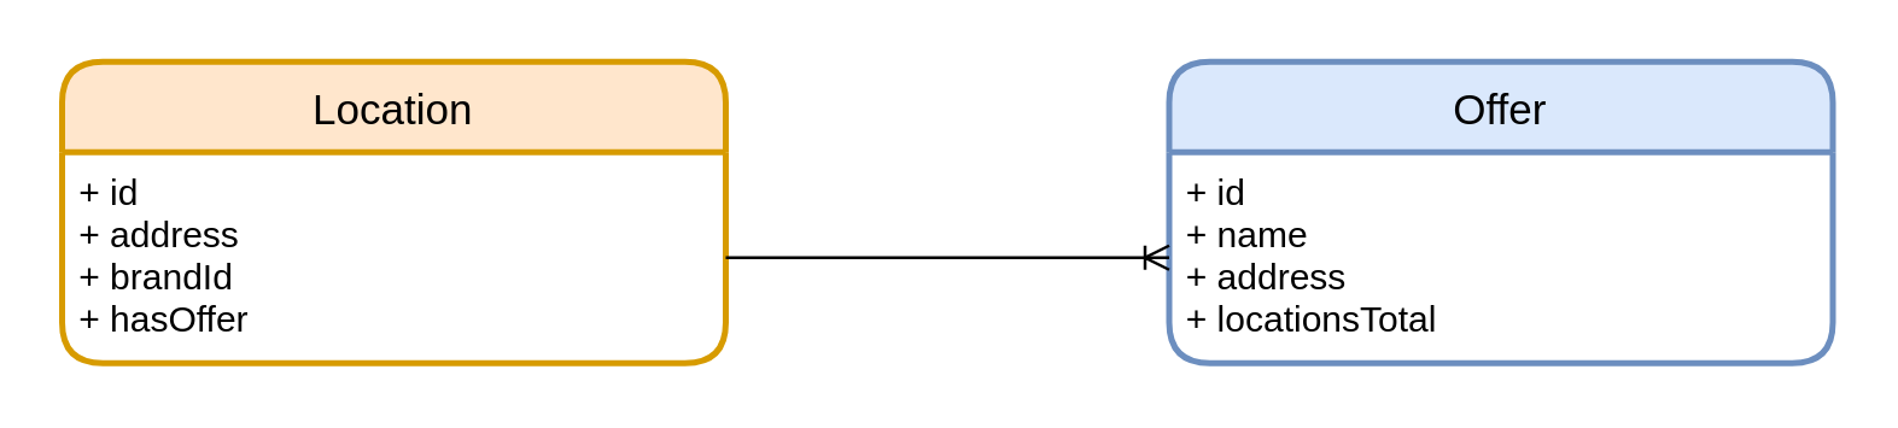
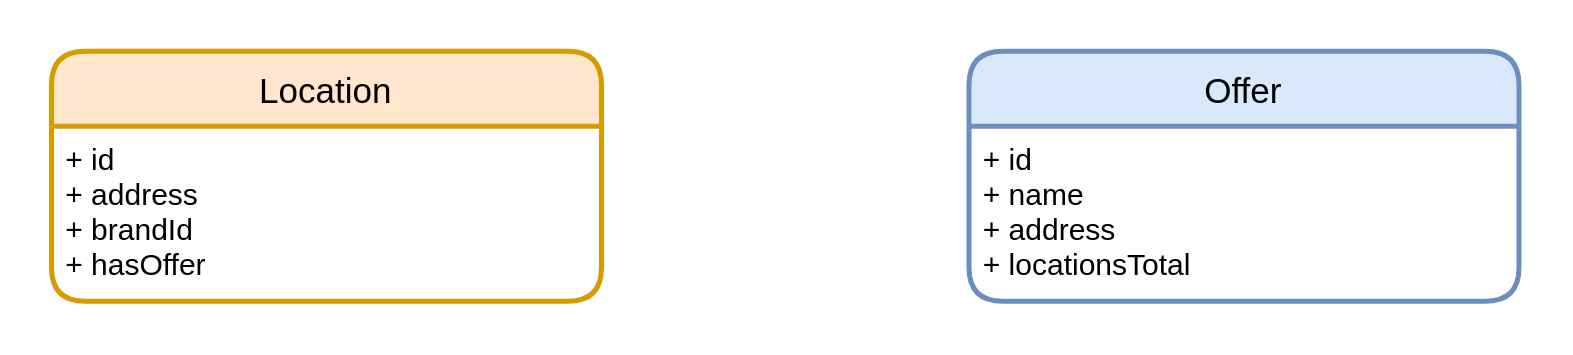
  <mxCell id="0" />
  <mxCell id="1" parent="0" />
  <mxCell id="2" value="Location" style="swimlane;childLayout=stackLayout;horizontal=1;startSize=30;horizontalStack=0;rounded=1;fontSize=14;fontStyle=0;strokeWidth=2;resizeParent=0;resizeLast=1;shadow=0;dashed=0;align=center;fillColor=#ffe6cc;strokeColor=#d79b00;" parent="1" vertex="1"><mxGeometry x="20" y="20" width="220" height="100" as="geometry" /></mxCell>
  <mxCell id="3" value="+ id &#10;+ address&#10;+ brandId&#10;+ hasOffer" style="align=left;strokeColor=none;fillColor=none;spacingLeft=4;fontSize=12;verticalAlign=top;resizable=0;rotatable=0;part=1;" parent="2" vertex="1"><mxGeometry y="30" width="220" height="70" as="geometry" /></mxCell>
  <mxCell id="4" value="Offer" style="swimlane;childLayout=stackLayout;horizontal=1;startSize=30;horizontalStack=0;rounded=1;fontSize=14;fontStyle=0;strokeWidth=2;resizeParent=0;resizeLast=1;shadow=0;dashed=0;align=center;fillColor=#dae8fc;strokeColor=#6c8ebf;" parent="1" vertex="1"><mxGeometry x="387" y="20" width="220" height="100" as="geometry" /></mxCell>
  <mxCell id="5" value="+ id&#10;+ name&#10;+ address&#10;+ locationsTotal" style="align=left;strokeColor=none;fillColor=none;spacingLeft=4;fontSize=12;verticalAlign=top;resizable=0;rotatable=0;part=1;" parent="4" vertex="1"><mxGeometry y="30" width="220" height="70" as="geometry" /></mxCell>
- <mxCell id="6" value="" style="edgeStyle=entityRelationEdgeStyle;fontSize=12;html=1;endArrow=ERoneToMany;rounded=0;exitX=1;exitY=0.5;exitDx=0;exitDy=0;" parent="1" source="3" target="5" edge="1"><mxGeometry width="100" height="100" relative="1" as="geometry"><mxPoint x="247" y="85" as="sourcePoint" /><mxPoint x="157" y="370" as="targetPoint" /></mxGeometry></mxCell>
